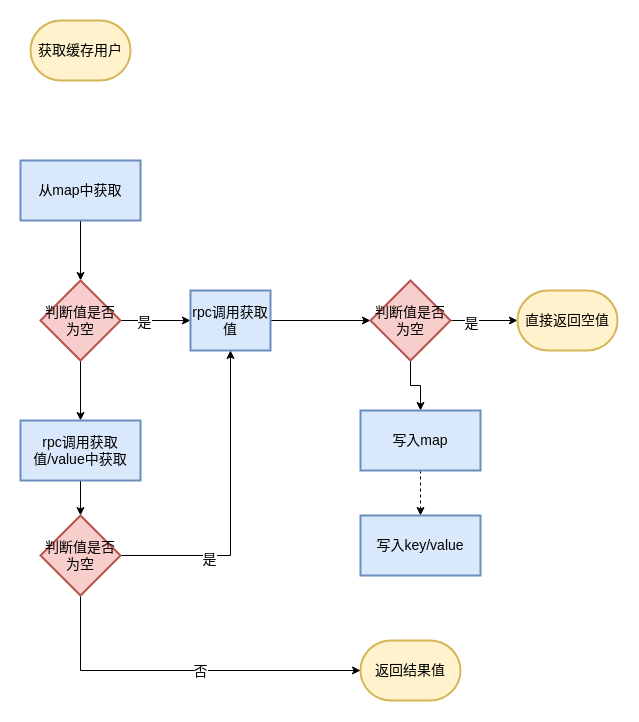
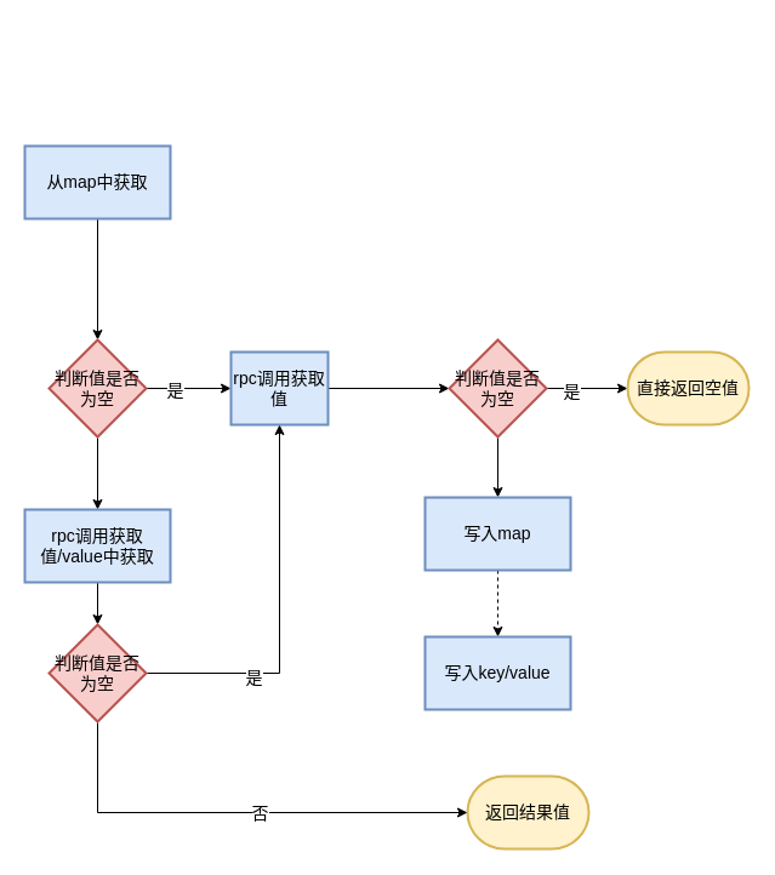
  <mxCell id="0" />
  <mxCell id="1" parent="0" />
- <mxCell id="2" value="获取缓存用户" style="strokeWidth=2;html=1;shape=mxgraph.flowchart.terminator;whiteSpace=wrap;fontSize=14;fillColor=#fff2cc;strokeColor=#d6b656;" vertex="1" parent="1"><mxGeometry x="30" y="20" width="100" height="60" as="geometry" /></mxCell>
  <mxCell id="3" style="edgeStyle=orthogonalEdgeStyle;rounded=0;orthogonalLoop=1;jettySize=auto;html=1;fontSize=14;" edge="1" parent="1" source="4" target="8"><mxGeometry relative="1" as="geometry" /></mxCell>
- <mxCell id="4" value="从map中获取" style="whiteSpace=wrap;html=1;strokeWidth=2;fontSize=14;fillColor=#dae8fc;strokeColor=#6c8ebf;" vertex="1" parent="1"><mxGeometry x="20" y="160" width="120" height="60" as="geometry" /></mxCell>
+ <mxCell id="4" value="从map中获取" style="whiteSpace=wrap;html=1;strokeWidth=2;fontSize=14;fillColor=#dae8fc;strokeColor=#6c8ebf;" vertex="1" parent="1"><mxGeometry x="20" y="120" width="120" height="60" as="geometry" /></mxCell>
  <mxCell id="5" value="" style="edgeStyle=orthogonalEdgeStyle;rounded=0;orthogonalLoop=1;jettySize=auto;html=1;fontSize=14;" edge="1" parent="1" source="8" target="10"><mxGeometry relative="1" as="geometry" /></mxCell>
  <mxCell id="6" value="是" style="edgeLabel;html=1;align=center;verticalAlign=middle;resizable=0;points=[];fontSize=14;" vertex="1" connectable="0" parent="5"><mxGeometry x="-0.333" relative="1" as="geometry"><mxPoint y="1" as="offset" /></mxGeometry></mxCell>
  <mxCell id="7" style="edgeStyle=orthogonalEdgeStyle;rounded=0;orthogonalLoop=1;jettySize=auto;html=1;entryX=0.5;entryY=0;entryDx=0;entryDy=0;fontSize=14;" edge="1" parent="1" source="8" target="21"><mxGeometry relative="1" as="geometry" /></mxCell>
  <mxCell id="8" value="判断值是否为空" style="rhombus;whiteSpace=wrap;html=1;strokeWidth=2;fontSize=14;fillColor=#f8cecc;strokeColor=#b85450;" vertex="1" parent="1"><mxGeometry x="40" y="280" width="80" height="80" as="geometry" /></mxCell>
  <mxCell id="9" style="edgeStyle=orthogonalEdgeStyle;rounded=0;orthogonalLoop=1;jettySize=auto;html=1;entryX=0;entryY=0.5;entryDx=0;entryDy=0;fontSize=14;" edge="1" parent="1" source="10" target="14"><mxGeometry relative="1" as="geometry" /></mxCell>
  <mxCell id="10" value="rpc调用获取值" style="whiteSpace=wrap;html=1;strokeWidth=2;fontSize=14;fillColor=#dae8fc;strokeColor=#6c8ebf;" vertex="1" parent="1"><mxGeometry x="190" y="290" width="80" height="60" as="geometry" /></mxCell>
  <mxCell id="11" value="" style="edgeStyle=orthogonalEdgeStyle;rounded=0;orthogonalLoop=1;jettySize=auto;html=1;fontSize=14;" edge="1" parent="1" source="14" target="15"><mxGeometry relative="1" as="geometry"><mxPoint x="510" y="320" as="targetPoint" /></mxGeometry></mxCell>
  <mxCell id="12" value="是" style="edgeLabel;html=1;align=center;verticalAlign=middle;resizable=0;points=[];fontSize=14;" vertex="1" connectable="0" parent="11"><mxGeometry x="-0.4" y="-1" relative="1" as="geometry"><mxPoint y="1" as="offset" /></mxGeometry></mxCell>
  <mxCell id="13" value="" style="edgeStyle=orthogonalEdgeStyle;rounded=0;orthogonalLoop=1;jettySize=auto;html=1;fontSize=14;" edge="1" parent="1" source="14" target="17"><mxGeometry relative="1" as="geometry" /></mxCell>
  <mxCell id="14" value="判断值是否为空" style="rhombus;whiteSpace=wrap;html=1;strokeWidth=2;fontSize=14;fillColor=#f8cecc;strokeColor=#b85450;" vertex="1" parent="1"><mxGeometry x="370" y="280" width="80" height="80" as="geometry" /></mxCell>
  <mxCell id="15" value="直接返回空值" style="strokeWidth=2;html=1;shape=mxgraph.flowchart.terminator;whiteSpace=wrap;fontSize=14;fillColor=#fff2cc;strokeColor=#d6b656;" vertex="1" parent="1"><mxGeometry x="517" y="290" width="100" height="60" as="geometry" /></mxCell>
  <mxCell id="16" value="" style="edgeStyle=orthogonalEdgeStyle;rounded=0;orthogonalLoop=1;jettySize=auto;html=1;fontSize=14;dashed=1;" edge="1" parent="1" source="17" target="18"><mxGeometry relative="1" as="geometry" /></mxCell>
- <mxCell id="17" value="写入map" style="whiteSpace=wrap;html=1;strokeWidth=2;fontSize=14;fillColor=#dae8fc;strokeColor=#6c8ebf;" vertex="1" parent="1"><mxGeometry x="360" y="410" width="120" height="60" as="geometry" /></mxCell>
- <mxCell id="18" value="写入key/value" style="whiteSpace=wrap;html=1;strokeWidth=2;fontSize=14;fillColor=#dae8fc;strokeColor=#6c8ebf;" vertex="1" parent="1"><mxGeometry x="360" y="515" width="120" height="60" as="geometry" /></mxCell>
- <mxCell id="19" value="返回结果值" style="strokeWidth=2;html=1;shape=mxgraph.flowchart.terminator;whiteSpace=wrap;fontSize=14;fillColor=#fff2cc;strokeColor=#d6b656;" vertex="1" parent="1"><mxGeometry x="360" y="640" width="100" height="60" as="geometry" /></mxCell>
+ <mxCell id="17" value="写入map" style="whiteSpace=wrap;html=1;strokeWidth=2;fontSize=14;fillColor=#dae8fc;strokeColor=#6c8ebf;" vertex="1" parent="1"><mxGeometry x="350" y="410" width="120" height="60" as="geometry" /></mxCell>
+ <mxCell id="18" value="写入key/value" style="whiteSpace=wrap;html=1;strokeWidth=2;fontSize=14;fillColor=#dae8fc;strokeColor=#6c8ebf;" vertex="1" parent="1"><mxGeometry x="350" y="525" width="120" height="60" as="geometry" /></mxCell>
+ <mxCell id="19" value="返回结果值" style="strokeWidth=2;html=1;shape=mxgraph.flowchart.terminator;whiteSpace=wrap;fontSize=14;fillColor=#fff2cc;strokeColor=#d6b656;" vertex="1" parent="1"><mxGeometry x="385" y="640" width="100" height="60" as="geometry" /></mxCell>
  <mxCell id="20" style="edgeStyle=orthogonalEdgeStyle;rounded=0;orthogonalLoop=1;jettySize=auto;html=1;fontSize=14;" edge="1" parent="1" source="21" target="26"><mxGeometry relative="1" as="geometry" /></mxCell>
  <mxCell id="21" value="rpc调用获取值/value中获取" style="whiteSpace=wrap;html=1;fontSize=14;strokeWidth=2;fillColor=#dae8fc;strokeColor=#6c8ebf;" vertex="1" parent="1"><mxGeometry x="20" y="420" width="120" height="60" as="geometry" /></mxCell>
  <mxCell id="22" style="edgeStyle=orthogonalEdgeStyle;rounded=0;orthogonalLoop=1;jettySize=auto;html=1;fontSize=14;" edge="1" parent="1" source="26" target="10"><mxGeometry relative="1" as="geometry" /></mxCell>
  <mxCell id="23" value="是" style="edgeLabel;html=1;align=center;verticalAlign=middle;resizable=0;points=[];fontSize=14;" vertex="1" connectable="0" parent="22"><mxGeometry x="-0.439" y="-2" relative="1" as="geometry"><mxPoint y="1" as="offset" /></mxGeometry></mxCell>
  <mxCell id="24" style="edgeStyle=orthogonalEdgeStyle;rounded=0;orthogonalLoop=1;jettySize=auto;html=1;entryX=0;entryY=0.5;entryDx=0;entryDy=0;entryPerimeter=0;fontSize=14;" edge="1" parent="1" source="26" target="19"><mxGeometry relative="1" as="geometry"><Array as="points"><mxPoint x="80" y="670" /></Array></mxGeometry></mxCell>
  <mxCell id="25" value="否" style="edgeLabel;html=1;align=center;verticalAlign=middle;resizable=0;points=[];fontSize=14;" vertex="1" connectable="0" parent="24"><mxGeometry x="0.093" y="1" relative="1" as="geometry"><mxPoint y="1" as="offset" /></mxGeometry></mxCell>
  <mxCell id="26" value="判断值是否为空" style="rhombus;whiteSpace=wrap;html=1;strokeWidth=2;fontSize=14;fillColor=#f8cecc;strokeColor=#b85450;" vertex="1" parent="1"><mxGeometry x="40" y="515" width="80" height="80" as="geometry" /></mxCell>
